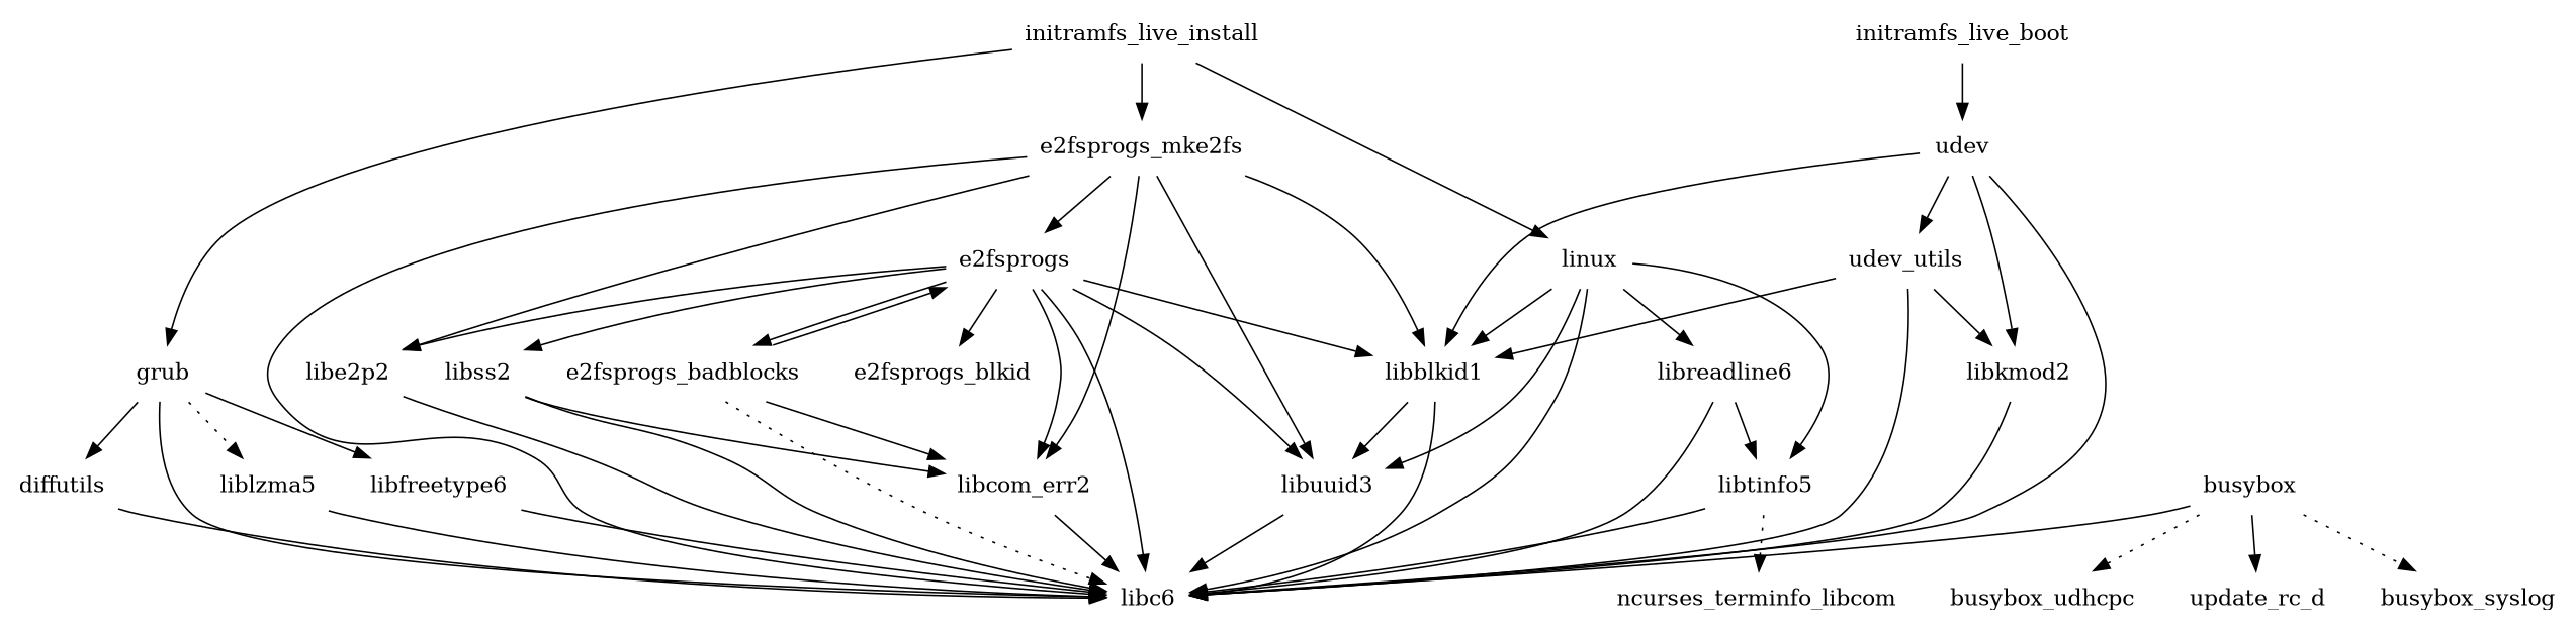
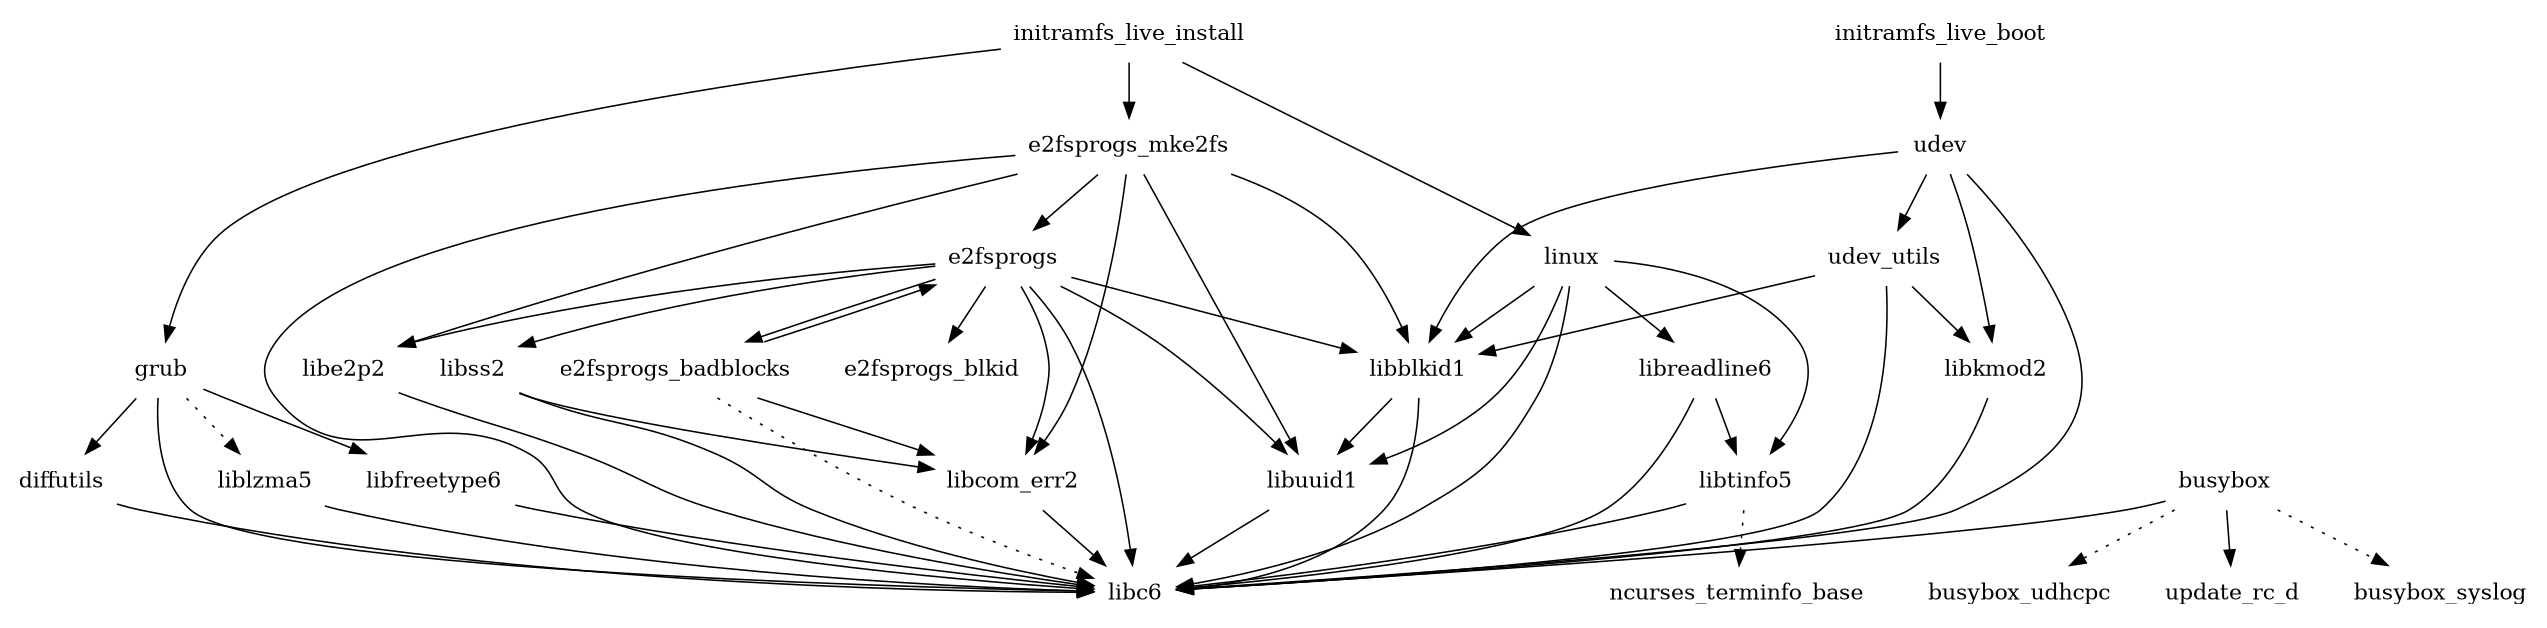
  digraph {
    node [shape=plaintext]
    busybox
    update_rc_d
    libc6
    busybox_syslog
    busybox_udhcpc
    diffutils
    e2fsprogs
    libss2
    libcom_err2
    libe2p2
    e2fsprogs_blkid
    e2fsprogs_badblocks
    libblkid1
-   libuuid1 [label=libuuid3]
+   libuuid1
    e2fsprogs_mke2fs
    grub
    liblzma5
    libfreetype6
    initramfs_live_boot
    udev
    libkmod2
    udev_utils
    initramfs_live_install
    n24 [label=linux]
    libreadline6
    libtinfo5
-   ncurses_terminfo_base [label=ncurses_terminfo_libcom]
+   ncurses_terminfo_base
    busybox -> update_rc_d
    busybox -> libc6
    busybox -> busybox_syslog [style=dotted]
    busybox -> busybox_udhcpc [style=dotted]
    diffutils -> libc6
    e2fsprogs -> libc6
    e2fsprogs -> libss2
    e2fsprogs -> libcom_err2
    e2fsprogs -> libe2p2
    e2fsprogs -> e2fsprogs_blkid
    e2fsprogs -> e2fsprogs_badblocks
    e2fsprogs -> libblkid1
    e2fsprogs -> libuuid1
    libss2 -> libc6
    libss2 -> libcom_err2
    libcom_err2 -> libc6
    libe2p2 -> libc6
    e2fsprogs_badblocks -> libc6 [style=dotted]
    e2fsprogs_badblocks -> e2fsprogs
    e2fsprogs_badblocks -> libcom_err2
    libblkid1 -> libc6
    libblkid1 -> libuuid1
    libuuid1 -> libc6
    e2fsprogs_mke2fs -> libc6
    e2fsprogs_mke2fs -> e2fsprogs
    e2fsprogs_mke2fs -> libcom_err2
    e2fsprogs_mke2fs -> libe2p2
    e2fsprogs_mke2fs -> libblkid1
    e2fsprogs_mke2fs -> libuuid1
    grub -> libc6
    grub -> diffutils
    grub -> liblzma5 [style=dotted]
    grub -> libfreetype6
    liblzma5 -> libc6
    libfreetype6 -> libc6
    initramfs_live_boot -> udev
    udev -> libc6
    udev -> libblkid1
    udev -> libkmod2
    udev -> udev_utils
    libkmod2 -> libc6
    udev_utils -> libc6
    udev_utils -> libblkid1
    udev_utils -> libkmod2
    initramfs_live_install -> e2fsprogs_mke2fs
    initramfs_live_install -> grub
    initramfs_live_install -> n24
    n24 -> libc6
    n24 -> libblkid1
    n24 -> libuuid1
    n24 -> libreadline6
    n24 -> libtinfo5
    libreadline6 -> libc6
    libreadline6 -> libtinfo5
    libtinfo5 -> libc6
    libtinfo5 -> ncurses_terminfo_base [style=dotted]
  }
